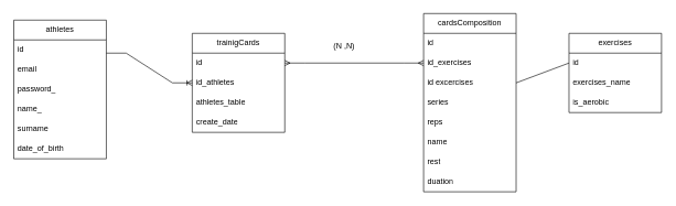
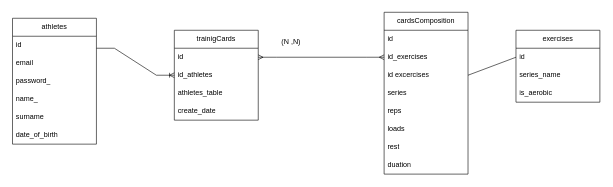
  <mxCell id="0" />
  <mxCell id="1" parent="0" />
  <mxCell id="2" value="athletes" style="swimlane;fontStyle=0;childLayout=stackLayout;horizontal=1;startSize=30;horizontalStack=0;resizeParent=1;resizeParentMax=0;resizeLast=0;collapsible=1;marginBottom=0;whiteSpace=wrap;html=1;" vertex="1" parent="1"><mxGeometry x="20" y="30" width="140" height="210" as="geometry"><mxRectangle x="10" y="80" width="80" height="30" as="alternateBounds" /></mxGeometry></mxCell>
  <mxCell id="3" value="id" style="text;strokeColor=none;fillColor=none;align=left;verticalAlign=middle;spacingLeft=4;spacingRight=4;overflow=hidden;points=[[0,0.5],[1,0.5]];portConstraint=eastwest;rotatable=0;whiteSpace=wrap;html=1;" vertex="1" parent="2"><mxGeometry y="30" width="140" height="30" as="geometry" /></mxCell>
  <mxCell id="4" value="email" style="text;strokeColor=none;fillColor=none;align=left;verticalAlign=middle;spacingLeft=4;spacingRight=4;overflow=hidden;points=[[0,0.5],[1,0.5]];portConstraint=eastwest;rotatable=0;whiteSpace=wrap;html=1;" vertex="1" parent="2"><mxGeometry y="60" width="140" height="30" as="geometry" /></mxCell>
  <mxCell id="5" value="password_" style="text;strokeColor=none;fillColor=none;align=left;verticalAlign=middle;spacingLeft=4;spacingRight=4;overflow=hidden;points=[[0,0.5],[1,0.5]];portConstraint=eastwest;rotatable=0;whiteSpace=wrap;html=1;" vertex="1" parent="2"><mxGeometry y="90" width="140" height="30" as="geometry" /></mxCell>
  <mxCell id="6" value="name_" style="text;strokeColor=none;fillColor=none;align=left;verticalAlign=middle;spacingLeft=4;spacingRight=4;overflow=hidden;points=[[0,0.5],[1,0.5]];portConstraint=eastwest;rotatable=0;whiteSpace=wrap;html=1;" vertex="1" parent="2"><mxGeometry y="120" width="140" height="30" as="geometry" /></mxCell>
  <mxCell id="7" value="surname" style="text;strokeColor=none;fillColor=none;align=left;verticalAlign=middle;spacingLeft=4;spacingRight=4;overflow=hidden;points=[[0,0.5],[1,0.5]];portConstraint=eastwest;rotatable=0;whiteSpace=wrap;html=1;" vertex="1" parent="2"><mxGeometry y="150" width="140" height="30" as="geometry" /></mxCell>
  <mxCell id="8" value="date_of_birth" style="text;strokeColor=none;fillColor=none;align=left;verticalAlign=middle;spacingLeft=4;spacingRight=4;overflow=hidden;points=[[0,0.5],[1,0.5]];portConstraint=eastwest;rotatable=0;whiteSpace=wrap;html=1;" vertex="1" parent="2"><mxGeometry y="180" width="140" height="30" as="geometry" /></mxCell>
  <mxCell id="9" value="trainigCards" style="swimlane;fontStyle=0;childLayout=stackLayout;horizontal=1;startSize=30;horizontalStack=0;resizeParent=1;resizeParentMax=0;resizeLast=0;collapsible=1;marginBottom=0;whiteSpace=wrap;html=1;" vertex="1" parent="1"><mxGeometry x="290" y="50" width="140" height="150" as="geometry" /></mxCell>
  <mxCell id="10" value="id" style="text;strokeColor=none;fillColor=none;align=left;verticalAlign=middle;spacingLeft=4;spacingRight=4;overflow=hidden;points=[[0,0.5],[1,0.5]];portConstraint=eastwest;rotatable=0;whiteSpace=wrap;html=1;" vertex="1" parent="9"><mxGeometry y="30" width="140" height="30" as="geometry" /></mxCell>
  <mxCell id="11" value="id_athletes" style="text;strokeColor=none;fillColor=none;align=left;verticalAlign=middle;spacingLeft=4;spacingRight=4;overflow=hidden;points=[[0,0.5],[1,0.5]];portConstraint=eastwest;rotatable=0;whiteSpace=wrap;html=1;" vertex="1" parent="9"><mxGeometry y="60" width="140" height="30" as="geometry" /></mxCell>
  <mxCell id="12" value="athletes_table" style="text;strokeColor=none;fillColor=none;align=left;verticalAlign=middle;spacingLeft=4;spacingRight=4;overflow=hidden;points=[[0,0.5],[1,0.5]];portConstraint=eastwest;rotatable=0;whiteSpace=wrap;html=1;" vertex="1" parent="9"><mxGeometry y="90" width="140" height="30" as="geometry" /></mxCell>
  <mxCell id="13" value="create_date" style="text;strokeColor=none;fillColor=none;align=left;verticalAlign=middle;spacingLeft=4;spacingRight=4;overflow=hidden;points=[[0,0.5],[1,0.5]];portConstraint=eastwest;rotatable=0;whiteSpace=wrap;html=1;" vertex="1" parent="9"><mxGeometry y="120" width="140" height="30" as="geometry" /></mxCell>
  <mxCell id="14" value="cardsComposition" style="swimlane;fontStyle=0;childLayout=stackLayout;horizontal=1;startSize=30;horizontalStack=0;resizeParent=1;resizeParentMax=0;resizeLast=0;collapsible=1;marginBottom=0;whiteSpace=wrap;html=1;" vertex="1" parent="1"><mxGeometry x="640" y="20" width="140" height="270" as="geometry" /></mxCell>
  <mxCell id="15" value="id" style="text;strokeColor=none;fillColor=none;align=left;verticalAlign=middle;spacingLeft=4;spacingRight=4;overflow=hidden;points=[[0,0.5],[1,0.5]];portConstraint=eastwest;rotatable=0;whiteSpace=wrap;html=1;" vertex="1" parent="14"><mxGeometry y="30" width="140" height="30" as="geometry" /></mxCell>
  <mxCell id="16" value="id_exercises" style="text;strokeColor=none;fillColor=none;align=left;verticalAlign=middle;spacingLeft=4;spacingRight=4;overflow=hidden;points=[[0,0.5],[1,0.5]];portConstraint=eastwest;rotatable=0;whiteSpace=wrap;html=1;" vertex="1" parent="14"><mxGeometry y="60" width="140" height="30" as="geometry" /></mxCell>
  <mxCell id="17" value="id excercises" style="text;strokeColor=none;fillColor=none;align=left;verticalAlign=middle;spacingLeft=4;spacingRight=4;overflow=hidden;points=[[0,0.5],[1,0.5]];portConstraint=eastwest;rotatable=0;whiteSpace=wrap;html=1;" vertex="1" parent="14"><mxGeometry y="90" width="140" height="30" as="geometry" /></mxCell>
  <mxCell id="18" value="series" style="text;strokeColor=none;fillColor=none;align=left;verticalAlign=middle;spacingLeft=4;spacingRight=4;overflow=hidden;points=[[0,0.5],[1,0.5]];portConstraint=eastwest;rotatable=0;whiteSpace=wrap;html=1;" vertex="1" parent="14"><mxGeometry y="120" width="140" height="30" as="geometry" /></mxCell>
  <mxCell id="19" value="reps" style="text;strokeColor=none;fillColor=none;align=left;verticalAlign=middle;spacingLeft=4;spacingRight=4;overflow=hidden;points=[[0,0.5],[1,0.5]];portConstraint=eastwest;rotatable=0;whiteSpace=wrap;html=1;" vertex="1" parent="14"><mxGeometry y="150" width="140" height="30" as="geometry" /></mxCell>
- <mxCell id="20" value="name" style="text;strokeColor=none;fillColor=none;align=left;verticalAlign=middle;spacingLeft=4;spacingRight=4;overflow=hidden;points=[[0,0.5],[1,0.5]];portConstraint=eastwest;rotatable=0;whiteSpace=wrap;html=1;" vertex="1" parent="14"><mxGeometry y="180" width="140" height="30" as="geometry" /></mxCell>
+ <mxCell id="20" value="loads" style="text;strokeColor=none;fillColor=none;align=left;verticalAlign=middle;spacingLeft=4;spacingRight=4;overflow=hidden;points=[[0,0.5],[1,0.5]];portConstraint=eastwest;rotatable=0;whiteSpace=wrap;html=1;" vertex="1" parent="14"><mxGeometry y="180" width="140" height="30" as="geometry" /></mxCell>
  <mxCell id="21" value="rest" style="text;strokeColor=none;fillColor=none;align=left;verticalAlign=middle;spacingLeft=4;spacingRight=4;overflow=hidden;points=[[0,0.5],[1,0.5]];portConstraint=eastwest;rotatable=0;whiteSpace=wrap;html=1;" vertex="1" parent="14"><mxGeometry y="210" width="140" height="30" as="geometry" /></mxCell>
  <mxCell id="22" value="duation" style="text;strokeColor=none;fillColor=none;align=left;verticalAlign=middle;spacingLeft=4;spacingRight=4;overflow=hidden;points=[[0,0.5],[1,0.5]];portConstraint=eastwest;rotatable=0;whiteSpace=wrap;html=1;" vertex="1" parent="14"><mxGeometry y="240" width="140" height="30" as="geometry" /></mxCell>
  <mxCell id="23" value="" style="endArrow=none;html=1;rounded=0;exitX=1;exitY=0.5;exitDx=0;exitDy=0;entryX=0;entryY=0.5;entryDx=0;entryDy=0;" edge="1" parent="1" source="17" target="25"><mxGeometry width="50" height="50" relative="1" as="geometry"><mxPoint x="769.02" y="141.34" as="sourcePoint" /><mxPoint x="859.02" y="148.7" as="targetPoint" /></mxGeometry></mxCell>
  <mxCell id="24" value="exercises" style="swimlane;fontStyle=0;childLayout=stackLayout;horizontal=1;startSize=30;horizontalStack=0;resizeParent=1;resizeParentMax=0;resizeLast=0;collapsible=1;marginBottom=0;whiteSpace=wrap;html=1;" vertex="1" parent="1"><mxGeometry x="860" y="50" width="140" height="120" as="geometry" /></mxCell>
  <mxCell id="25" value="id" style="text;strokeColor=none;fillColor=none;align=left;verticalAlign=middle;spacingLeft=4;spacingRight=4;overflow=hidden;points=[[0,0.5],[1,0.5]];portConstraint=eastwest;rotatable=0;whiteSpace=wrap;html=1;" vertex="1" parent="24"><mxGeometry y="30" width="140" height="30" as="geometry" /></mxCell>
- <mxCell id="26" value="exercises_name" style="text;strokeColor=none;fillColor=none;align=left;verticalAlign=middle;spacingLeft=4;spacingRight=4;overflow=hidden;points=[[0,0.5],[1,0.5]];portConstraint=eastwest;rotatable=0;whiteSpace=wrap;html=1;" vertex="1" parent="24"><mxGeometry y="60" width="140" height="30" as="geometry" /></mxCell>
+ <mxCell id="26" value="series_name" style="text;strokeColor=none;fillColor=none;align=left;verticalAlign=middle;spacingLeft=4;spacingRight=4;overflow=hidden;points=[[0,0.5],[1,0.5]];portConstraint=eastwest;rotatable=0;whiteSpace=wrap;html=1;" vertex="1" parent="24"><mxGeometry y="60" width="140" height="30" as="geometry" /></mxCell>
  <mxCell id="27" value="is_aerobic" style="text;strokeColor=none;fillColor=none;align=left;verticalAlign=middle;spacingLeft=4;spacingRight=4;overflow=hidden;points=[[0,0.5],[1,0.5]];portConstraint=eastwest;rotatable=0;whiteSpace=wrap;html=1;" vertex="1" parent="24"><mxGeometry y="90" width="140" height="30" as="geometry" /></mxCell>
- <mxCell id="28" value="(N ,N)" style="text;html=1;align=center;verticalAlign=middle;whiteSpace=wrap;rounded=0;" vertex="1" parent="1"><mxGeometry x="490" y="55" width="60" height="30" as="geometry" /></mxCell>
+ <mxCell id="28" value="(N ,N)" style="text;html=1;align=center;verticalAlign=middle;whiteSpace=wrap;rounded=0;" vertex="1" parent="1"><mxGeometry x="455" y="55" width="60" height="30" as="geometry" /></mxCell>
  <mxCell id="29" value="" style="edgeStyle=entityRelationEdgeStyle;fontSize=12;html=1;endArrow=ERoneToMany;rounded=0;entryX=0;entryY=0.5;entryDx=0;entryDy=0;entryPerimeter=0;" edge="1" parent="1" target="11"><mxGeometry width="100" height="100" relative="1" as="geometry"><mxPoint x="160" y="80" as="sourcePoint" /><mxPoint x="280" y="125" as="targetPoint" /></mxGeometry></mxCell>
  <mxCell id="30" value="" style="edgeStyle=entityRelationEdgeStyle;fontSize=12;html=1;endArrow=ERmany;startArrow=ERmany;rounded=0;entryX=0;entryY=0.5;entryDx=0;entryDy=0;exitX=1;exitY=0.5;exitDx=0;exitDy=0;" edge="1" parent="1" source="10" target="16"><mxGeometry width="100" height="100" relative="1" as="geometry"><mxPoint x="500" y="200" as="sourcePoint" /><mxPoint x="600" y="100" as="targetPoint" /></mxGeometry></mxCell>
